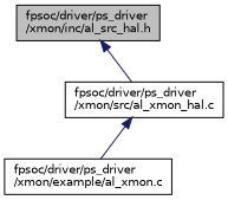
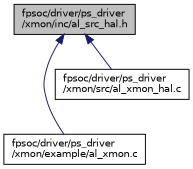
  digraph {
    node [color=black fillcolor=white fontname=Helvetica fontsize=10 shape=record style=filled]
    edge [color=midnightblue dir=back fontname=Helvetica fontsize=10 labelfontname=Helvetica labelfontsize=10 style=solid]
    n1 [fillcolor=grey75 fontcolor=black height=0.2 label="fpsoc/driver/ps_driver\l/xmon/inc/al_src_hal.h" width=0.4]
    n2 [height=0.2 label="fpsoc/driver/ps_driver\l/xmon/example/al_xmon.c" width=0.4]
    n3 [height=0.2 label="fpsoc/driver/ps_driver\l/xmon/src/al_xmon_hal.c" width=0.4]
-   n3 -> n2
+   n1 -> n2
    n1 -> n3
  }
